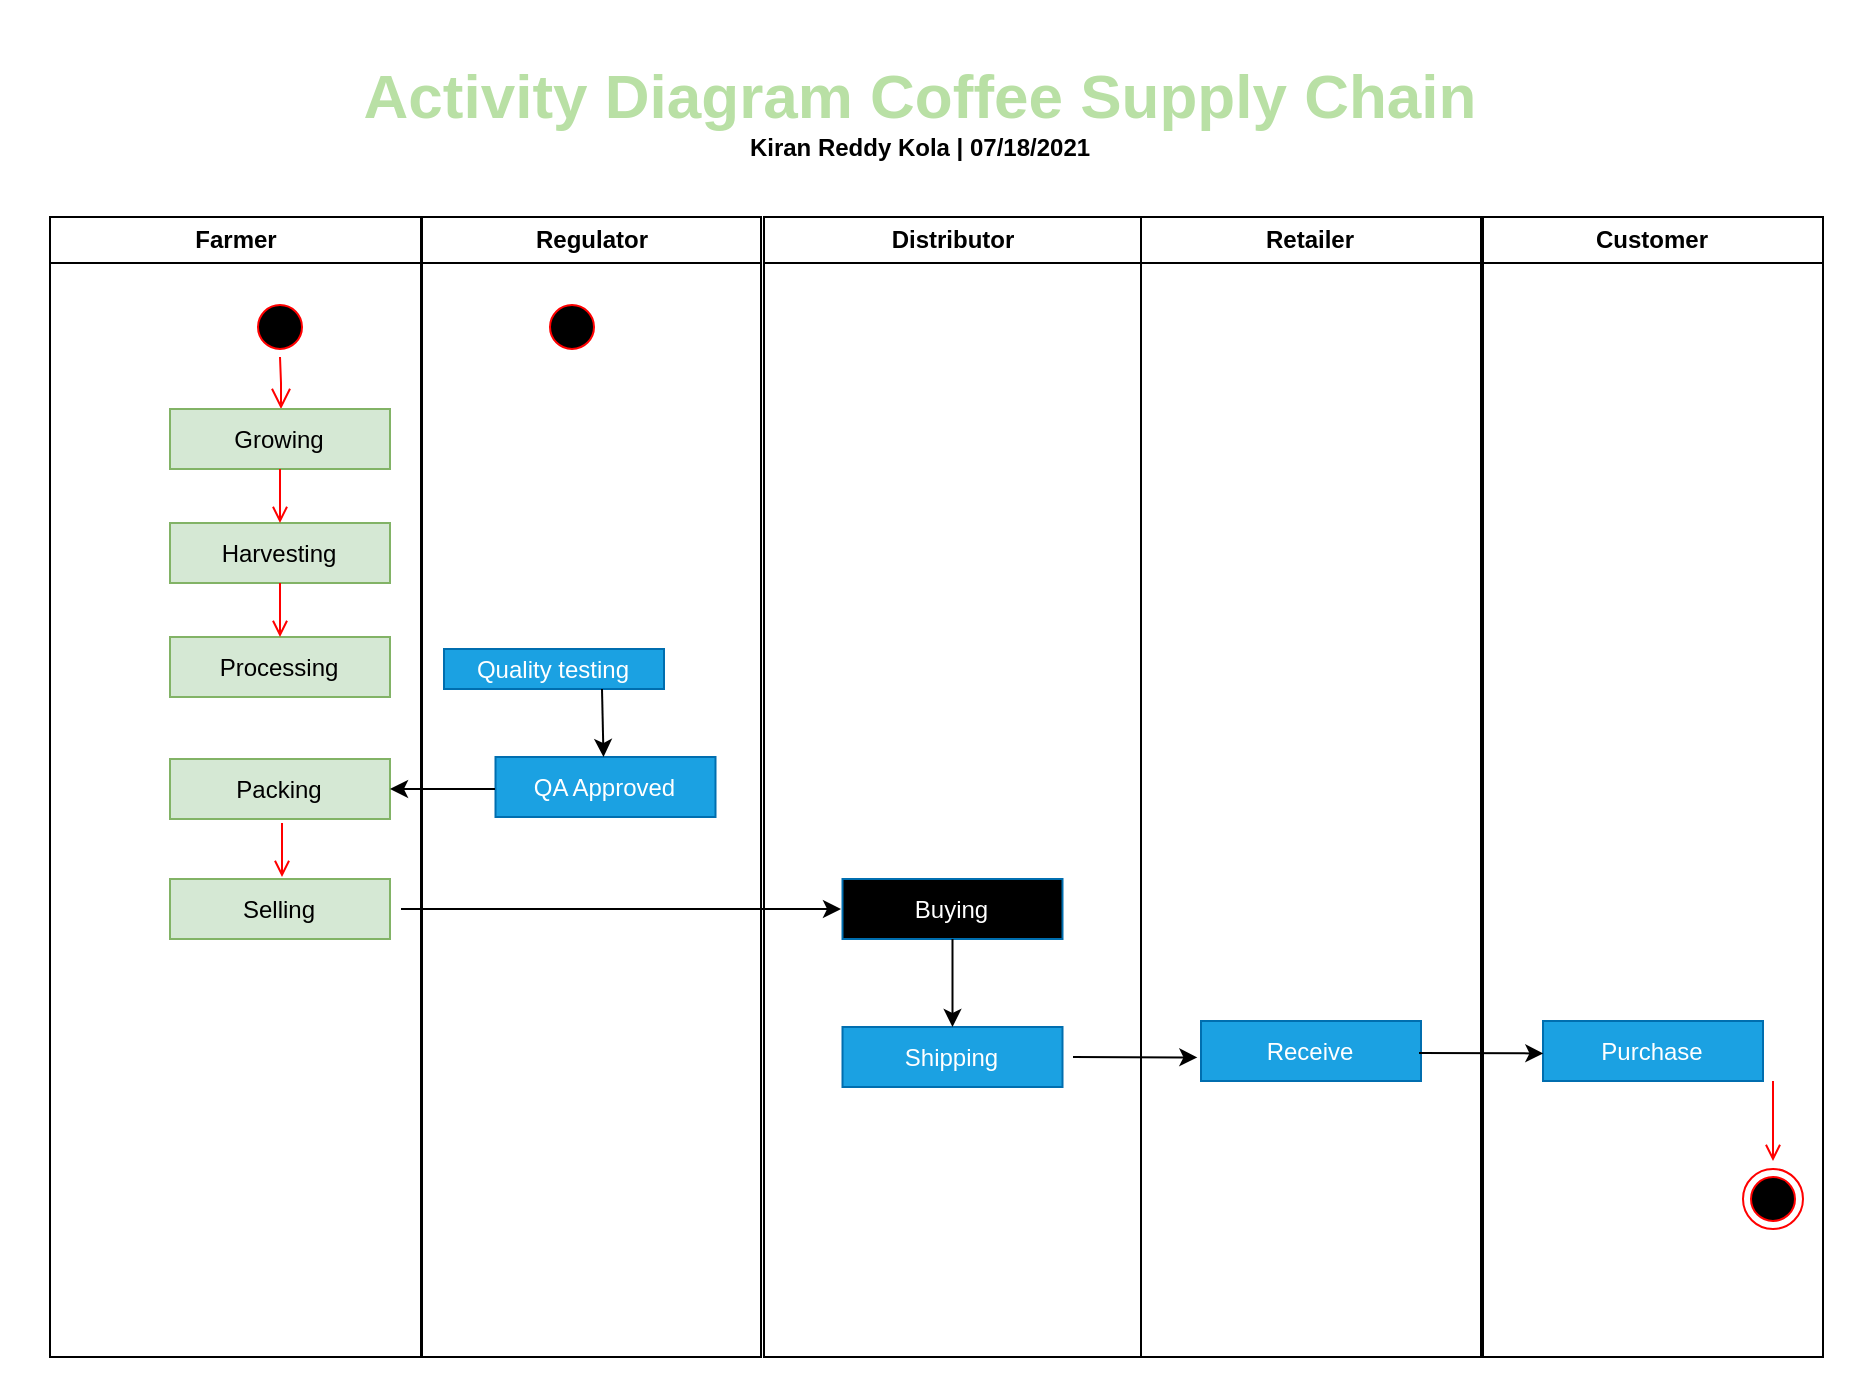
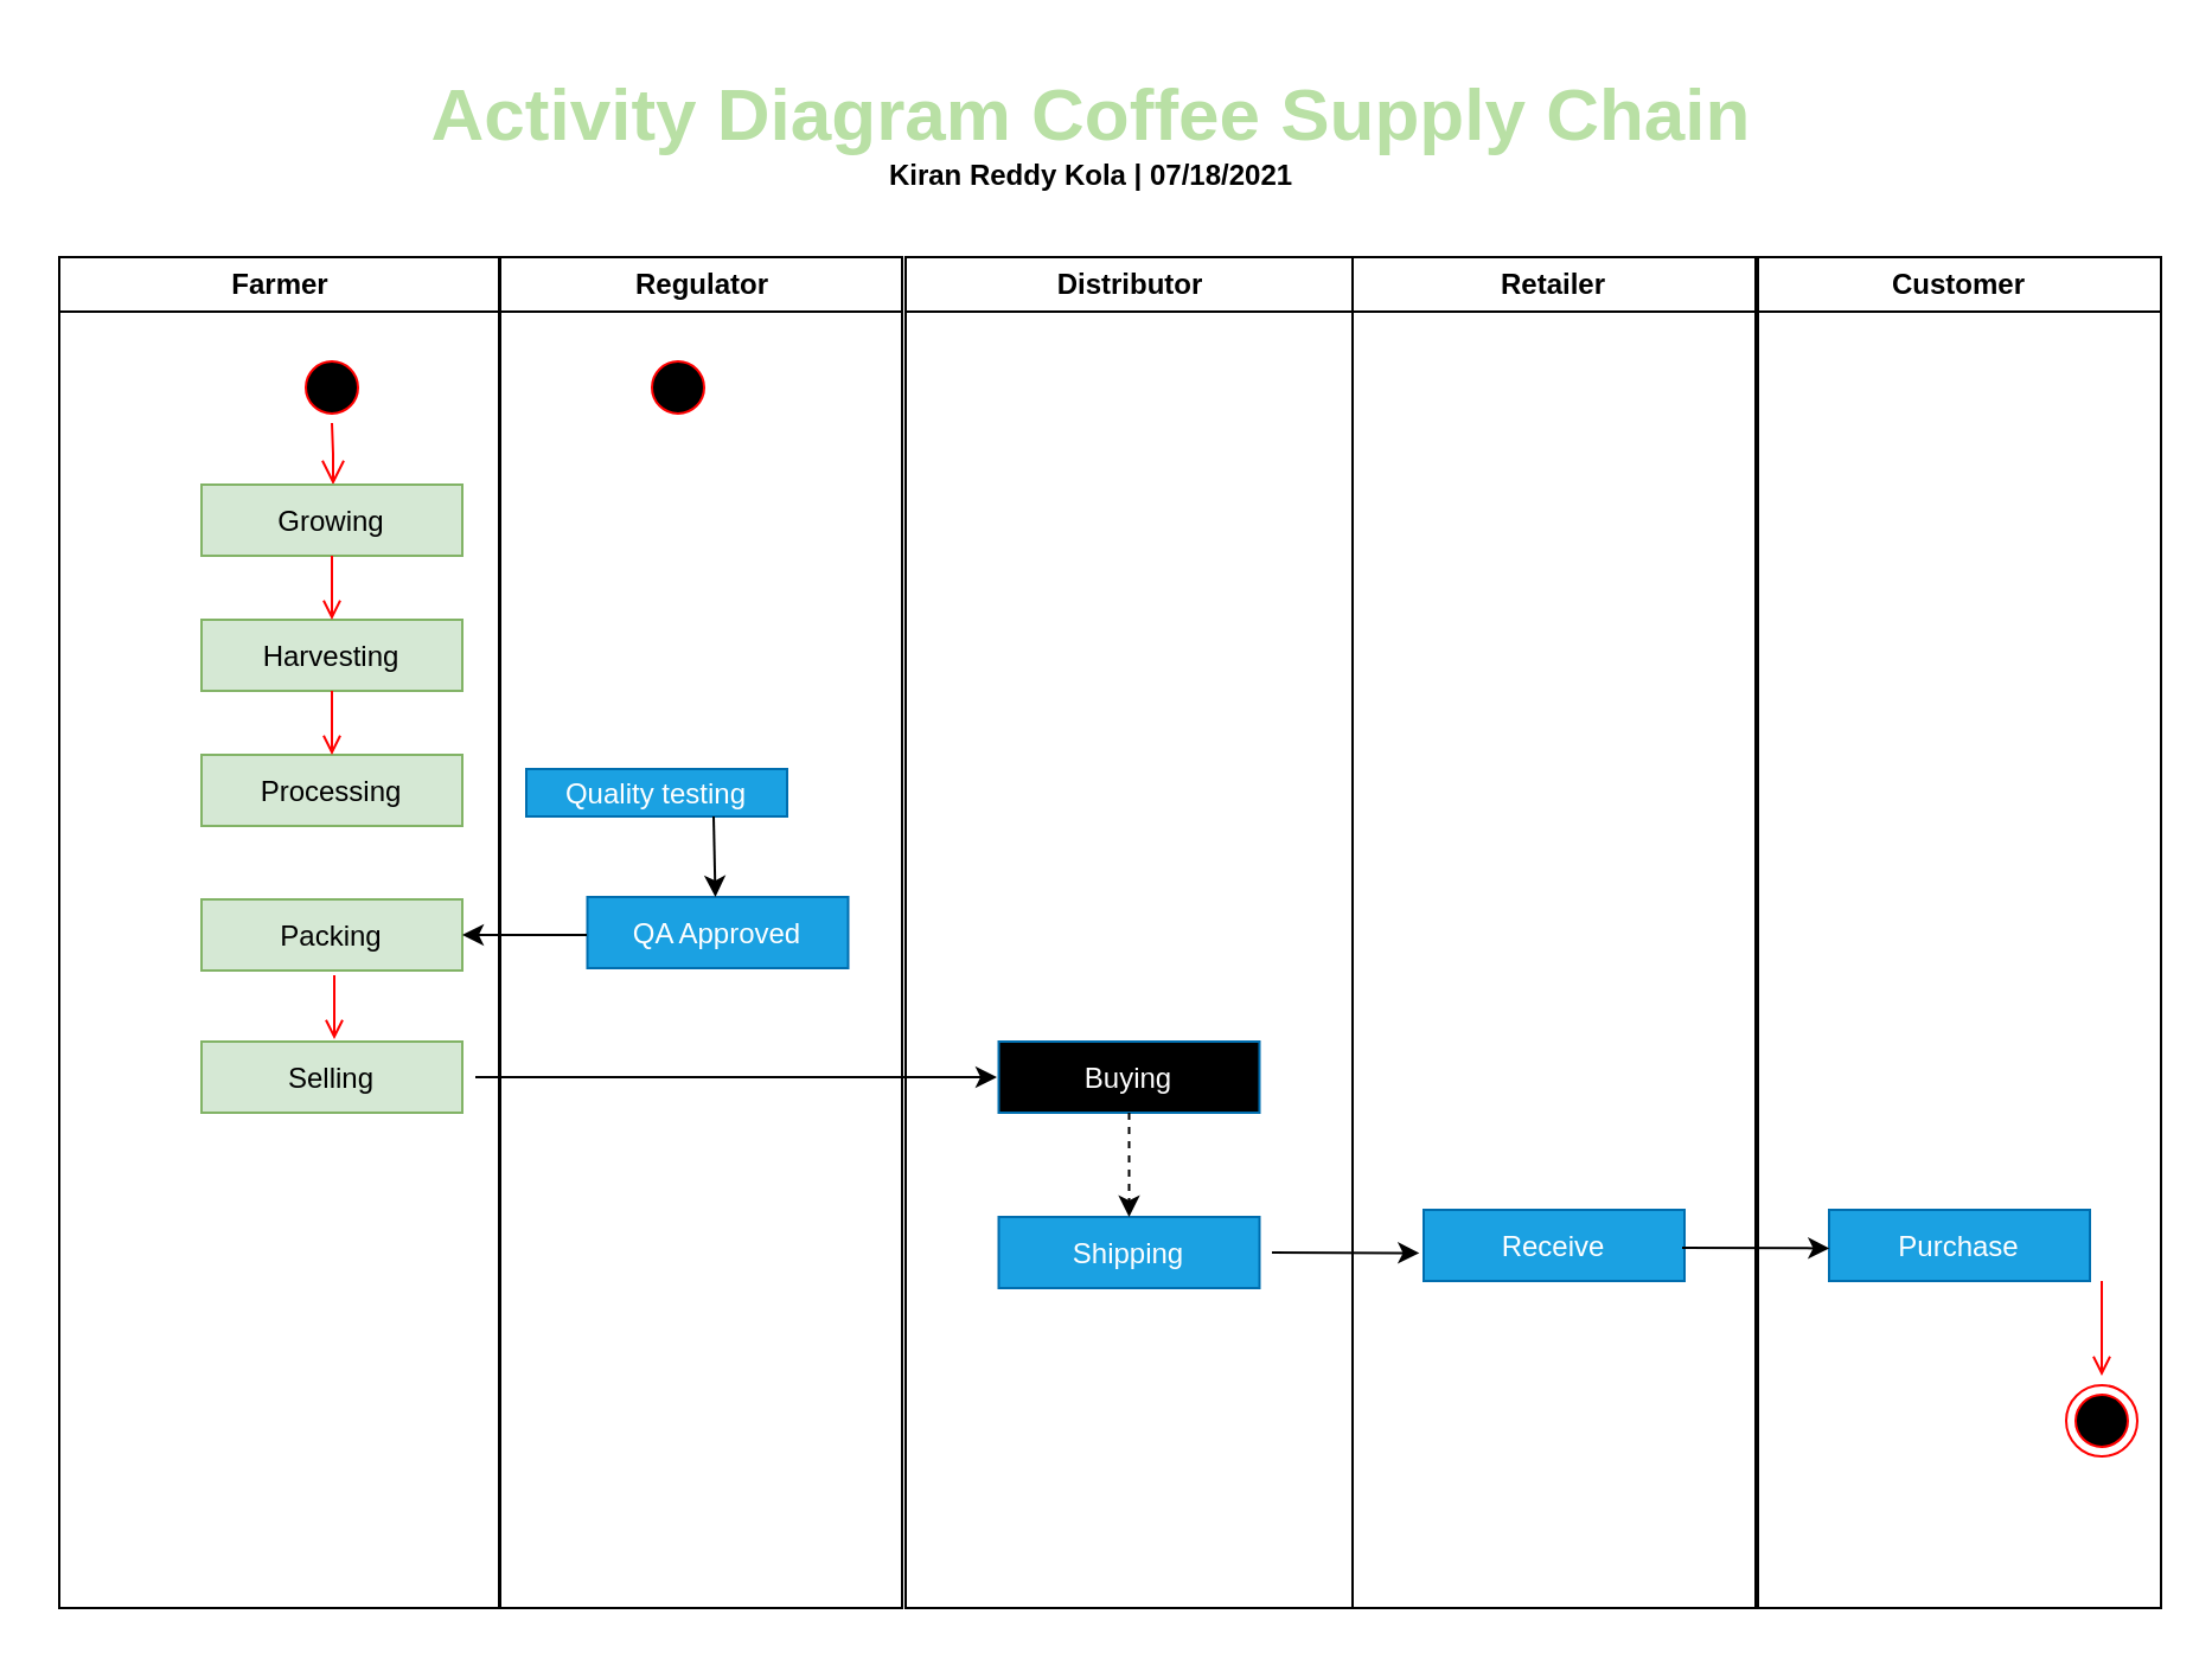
  <mxCell id="0" />
  <mxCell id="1" parent="0" />
  <mxCell id="2" value="Farmer" style="swimlane;whiteSpace=wrap;startSize=23;" parent="1" vertex="1"><mxGeometry x="24.5" y="108" width="185.5" height="570" as="geometry" /></mxCell>
  <mxCell id="3" value="" style="ellipse;shape=startState;fillColor=#000000;strokeColor=#ff0000;" parent="2" vertex="1"><mxGeometry x="100" y="40" width="30" height="30" as="geometry" /></mxCell>
  <mxCell id="4" value="" style="edgeStyle=elbowEdgeStyle;elbow=horizontal;verticalAlign=bottom;endArrow=open;endSize=8;strokeColor=#FF0000;endFill=1;rounded=0" parent="2" source="3" target="5" edge="1"><mxGeometry x="100" y="40" as="geometry"><mxPoint x="115" y="110" as="targetPoint" /></mxGeometry></mxCell>
  <mxCell id="5" value="Growing" style="fillColor=#d5e8d4;strokeColor=#82b366;" parent="2" vertex="1"><mxGeometry x="60" y="96" width="110" height="30" as="geometry" /></mxCell>
  <mxCell id="6" value="Harvesting" style="fillColor=#d5e8d4;strokeColor=#82b366;" parent="2" vertex="1"><mxGeometry x="60" y="153" width="110" height="30" as="geometry" /></mxCell>
  <mxCell id="7" value="" style="endArrow=open;strokeColor=#FF0000;endFill=1;rounded=0" parent="2" source="5" target="6" edge="1"><mxGeometry relative="1" as="geometry" /></mxCell>
  <mxCell id="8" value="Processing" style="fillColor=#d5e8d4;strokeColor=#82b366;" parent="2" vertex="1"><mxGeometry x="60" y="210" width="110" height="30" as="geometry" /></mxCell>
  <mxCell id="9" value="" style="endArrow=open;strokeColor=#FF0000;endFill=1;rounded=0" parent="2" source="6" target="8" edge="1"><mxGeometry relative="1" as="geometry" /></mxCell>
  <mxCell id="10" value="Selling" style="fillColor=#d5e8d4;strokeColor=#82b366;" parent="2" vertex="1"><mxGeometry x="60" y="331" width="110" height="30" as="geometry" /></mxCell>
  <mxCell id="11" value="Regulator" style="swimlane;whiteSpace=wrap" parent="1" vertex="1"><mxGeometry x="210.5" y="108" width="169.5" height="570" as="geometry" /></mxCell>
  <mxCell id="12" value="" style="ellipse;shape=startState;fillColor=#000000;strokeColor=#ff0000;" parent="11" vertex="1"><mxGeometry x="60" y="40" width="30" height="30" as="geometry" /></mxCell>
  <mxCell id="13" value="Quality testing" style="fillColor=#1ba1e2;strokeColor=#006EAF;fontColor=#ffffff;" parent="11" vertex="1"><mxGeometry x="11" y="216" width="110" height="20" as="geometry" /></mxCell>
  <mxCell id="14" value="no" style="edgeStyle=elbowEdgeStyle;elbow=horizontal;align=left;verticalAlign=top;endArrow=open;endSize=8;strokeColor=#FF0000;endFill=1;rounded=0" parent="11" edge="1"><mxGeometry x="-1" relative="1" as="geometry"><mxPoint x="190.5" y="325" as="targetPoint" /></mxGeometry></mxCell>
  <mxCell id="15" value="QA Approved" style="fillColor=#1ba1e2;strokeColor=#006EAF;fontColor=#ffffff;" parent="11" vertex="1"><mxGeometry x="36.75" y="270" width="110" height="30" as="geometry" /></mxCell>
  <mxCell id="16" value="" style="endArrow=classic;html=1;entryX=0.5;entryY=0;entryDx=0;entryDy=0;exitX=0.5;exitY=1;exitDx=0;exitDy=0;" parent="11" edge="1"><mxGeometry width="50" height="50" relative="1" as="geometry"><mxPoint x="90" y="236" as="sourcePoint" /><mxPoint x="90.75" y="270" as="targetPoint" /></mxGeometry></mxCell>
  <mxCell id="17" value="Distributor" style="swimlane;whiteSpace=wrap" parent="1" vertex="1"><mxGeometry x="381.5" y="108" width="188.5" height="570" as="geometry" /></mxCell>
  <mxCell id="18" value="Buying" style="fillColor=#000000;strokeColor=#006EAF;fontColor=#ffffff;" parent="17" vertex="1"><mxGeometry x="39.25" y="331" width="110" height="30" as="geometry" /></mxCell>
  <mxCell id="19" value="Shipping" style="fillColor=#1ba1e2;strokeColor=#006EAF;fontColor=#ffffff;" parent="17" vertex="1"><mxGeometry x="39.25" y="405" width="110" height="30" as="geometry" /></mxCell>
- <mxCell id="20" value="" style="endArrow=classic;html=1;entryX=0.5;entryY=0;entryDx=0;entryDy=0;" parent="17" source="18" target="19" edge="1"><mxGeometry width="50" height="50" relative="1" as="geometry"><mxPoint x="18.5" y="202" as="sourcePoint" /><mxPoint x="68.5" y="152" as="targetPoint" /></mxGeometry></mxCell>
+ <mxCell id="20" value="" style="endArrow=classic;html=1;entryX=0.5;entryY=0;entryDx=0;entryDy=0;dashed=1;" parent="17" source="18" target="19" edge="1"><mxGeometry width="50" height="50" relative="1" as="geometry"><mxPoint x="18.5" y="202" as="sourcePoint" /><mxPoint x="68.5" y="152" as="targetPoint" /></mxGeometry></mxCell>
  <mxCell id="21" value="&lt;b&gt;&lt;font style=&quot;font-size: 31px&quot; color=&quot;#b9e0a5&quot;&gt;Activity Diagram&amp;nbsp;Coffee Supply Chain&lt;/font&gt;&lt;br&gt;Kiran Reddy Kola | 07/18/2021&lt;/b&gt;" style="text;html=1;strokeColor=none;fillColor=none;align=center;verticalAlign=middle;whiteSpace=wrap;rounded=0;" parent="1" vertex="1"><mxGeometry x="20" y="20" width="880" height="70" as="geometry" /></mxCell>
  <mxCell id="22" value="Retailer" style="swimlane;whiteSpace=wrap" parent="1" vertex="1"><mxGeometry x="570" y="108" width="170" height="570" as="geometry" /></mxCell>
  <mxCell id="23" value="Receive" style="fillColor=#1ba1e2;strokeColor=#006EAF;fontColor=#ffffff;" parent="22" vertex="1"><mxGeometry x="30" y="402" width="110" height="30" as="geometry" /></mxCell>
  <mxCell id="24" value="Customer" style="swimlane;whiteSpace=wrap;startSize=23;" parent="1" vertex="1"><mxGeometry x="741" y="108" width="170" height="570" as="geometry" /></mxCell>
  <mxCell id="25" value="" style="ellipse;shape=endState;fillColor=#000000;strokeColor=#ff0000" parent="24" vertex="1"><mxGeometry x="130" y="476" width="30" height="30" as="geometry" /></mxCell>
  <mxCell id="26" value="" style="endArrow=open;strokeColor=#FF0000;endFill=1;rounded=0" parent="24" edge="1"><mxGeometry relative="1" as="geometry"><mxPoint x="145" y="432" as="sourcePoint" /><mxPoint x="145" y="472" as="targetPoint" /></mxGeometry></mxCell>
  <mxCell id="27" value="Purchase" style="fillColor=#1ba1e2;strokeColor=#006EAF;fontColor=#ffffff;" parent="24" vertex="1"><mxGeometry x="30" y="402" width="110" height="30" as="geometry" /></mxCell>
  <mxCell id="28" value="Packing" style="fillColor=#d5e8d4;strokeColor=#82b366;" parent="1" vertex="1"><mxGeometry x="84.5" y="379" width="110" height="30" as="geometry" /></mxCell>
  <mxCell id="29" value="" style="endArrow=open;strokeColor=#FF0000;endFill=1;rounded=0" parent="1" edge="1"><mxGeometry relative="1" as="geometry"><mxPoint x="140.5" y="411" as="sourcePoint" /><mxPoint x="140.5" y="438" as="targetPoint" /></mxGeometry></mxCell>
  <mxCell id="30" value="" style="endArrow=classic;html=1;entryX=1;entryY=0.5;entryDx=0;entryDy=0;" parent="1" target="28" edge="1"><mxGeometry width="50" height="50" relative="1" as="geometry"><mxPoint x="247" y="394" as="sourcePoint" /><mxPoint x="450" y="260" as="targetPoint" /></mxGeometry></mxCell>
  <mxCell id="31" value="" style="endArrow=classic;html=1;" parent="1" edge="1"><mxGeometry width="50" height="50" relative="1" as="geometry"><mxPoint x="200" y="454" as="sourcePoint" /><mxPoint x="420" y="454" as="targetPoint" /><Array as="points" /></mxGeometry></mxCell>
  <mxCell id="32" value="" style="endArrow=classic;html=1;entryX=-0.062;entryY=0.607;entryDx=0;entryDy=0;entryPerimeter=0;" parent="1" edge="1"><mxGeometry width="50" height="50" relative="1" as="geometry"><mxPoint x="536" y="528" as="sourcePoint" /><mxPoint x="598.18" y="528.21" as="targetPoint" /></mxGeometry></mxCell>
  <mxCell id="33" value="" style="endArrow=classic;html=1;entryX=-0.062;entryY=0.607;entryDx=0;entryDy=0;entryPerimeter=0;" parent="1" edge="1"><mxGeometry width="50" height="50" relative="1" as="geometry"><mxPoint x="709" y="526" as="sourcePoint" /><mxPoint x="771.18" y="526.21" as="targetPoint" /></mxGeometry></mxCell>
